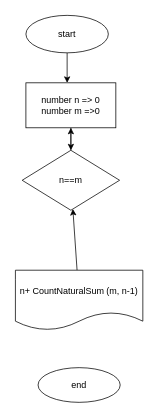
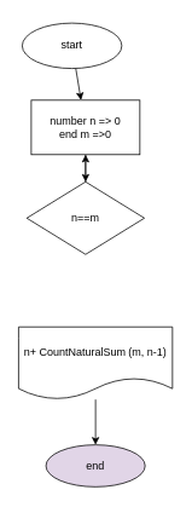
  <mxCell id="0" />
  <mxCell id="1" parent="0" />
  <mxCell id="2" style="edgeStyle=none;html=1;" parent="1" source="3" edge="1"><mxGeometry relative="1" as="geometry"><mxPoint x="89" y="110" as="targetPoint" /></mxGeometry></mxCell>
- <mxCell id="3" value="start" style="ellipse;whiteSpace=wrap;html=1;" parent="1" vertex="1"><mxGeometry x="34" y="20" width="110" height="50" as="geometry" /></mxCell>
+ <mxCell id="3" value="start" style="ellipse;whiteSpace=wrap;html=1;" parent="1" vertex="1"><mxGeometry x="24" y="25" width="110" height="50" as="geometry" /></mxCell>
  <mxCell id="4" style="edgeStyle=none;html=1;entryX=0.5;entryY=0;entryDx=0;entryDy=0;" parent="1" source="5" edge="1"><mxGeometry relative="1" as="geometry"><mxPoint x="94" y="200" as="targetPoint" /></mxGeometry></mxCell>
- <mxCell id="5" value="number&amp;nbsp;n =&amp;gt; 0&lt;br&gt;number m =&amp;gt;0" style="rounded=0;whiteSpace=wrap;html=1;" parent="1" vertex="1"><mxGeometry x="34" y="110" width="120" height="60" as="geometry" /></mxCell>
- <mxCell id="6" value="end" style="ellipse;whiteSpace=wrap;html=1;rotation=0;" parent="1" vertex="1"><mxGeometry x="50.2" y="490" width="109.59" height="46.28" as="geometry" /></mxCell>
+ <mxCell id="5" value="number&amp;nbsp;n =&amp;gt; 0&lt;br&gt;end m =&amp;gt;0" style="rounded=0;whiteSpace=wrap;html=1;" parent="1" vertex="1"><mxGeometry x="34" y="110" width="120" height="60" as="geometry" /></mxCell>
+ <mxCell id="6" value="end" style="ellipse;whiteSpace=wrap;html=1;rotation=0;fillColor=#e1d5e7;" parent="1" vertex="1"><mxGeometry x="50.2" y="490" width="109.59" height="46.28" as="geometry" /></mxCell>
  <mxCell id="7" style="edgeStyle=none;html=1;" edge="1" parent="1" source="8" target="5"><mxGeometry relative="1" as="geometry" /></mxCell>
  <mxCell id="8" value="n==m" style="rhombus;whiteSpace=wrap;html=1;" vertex="1" parent="1"><mxGeometry x="29" y="200" width="130" height="80" as="geometry" /></mxCell>
- <mxCell id="9" style="edgeStyle=none;html=1;" edge="1" parent="1" source="10" target="8"><mxGeometry relative="1" as="geometry" /></mxCell>
+ <mxCell id="9" style="edgeStyle=none;html=1;entryX=0.5;entryY=0;entryDx=0;entryDy=0;" edge="1" parent="1" source="10" target="6"><mxGeometry relative="1" as="geometry" /></mxCell>
  <mxCell id="10" value="n+ CountNaturalSum (m, n-1)" style="shape=document;whiteSpace=wrap;html=1;boundedLbl=1;" vertex="1" parent="1"><mxGeometry x="20" y="360" width="170" height="80" as="geometry" /></mxCell>
